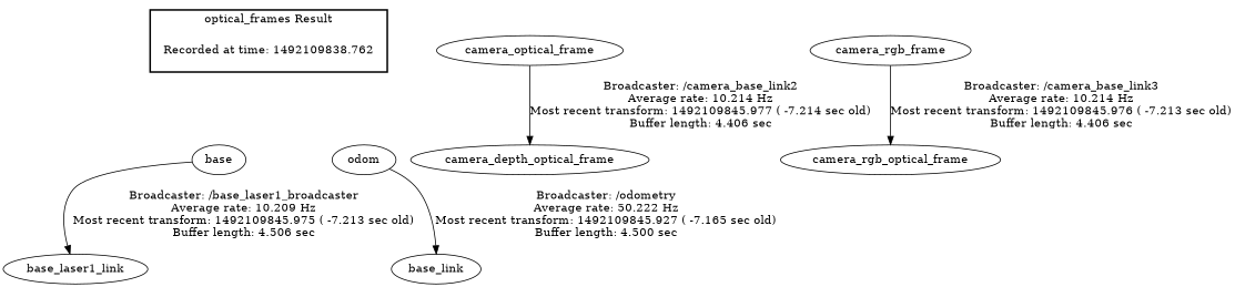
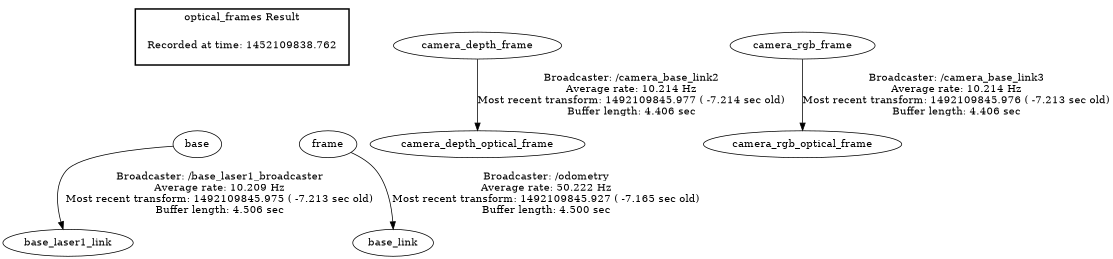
  digraph {
-   "Recorded at time: 1492109838.762" [shape=plaintext]
+   "Recorded at time: 1492109838.762" [shape=plaintext label="Recorded at time: 1452109838.762"]
    base
-   odom
+   odom [label=frame]
    base_laser1_link
-   camera_depth_frame [label=camera_optical_frame]
+   camera_depth_frame
    camera_depth_optical_frame
    camera_rgb_frame
    camera_rgb_optical_frame
    base_link
    subgraph cluster_1 {
      color=black
      label="optical_frames Result"
      style=bold
      "Recorded at time: 1492109838.762"
    }
    "Recorded at time: 1492109838.762" -> base [style=invis]
    "Recorded at time: 1492109838.762" -> odom [style=invis]
    base -> base_laser1_link [label="Broadcaster: /base_laser1_broadcaster\nAverage rate: 10.209 Hz\nMost recent transform: 1492109845.975 ( -7.213 sec old)\nBuffer length: 4.506 sec\n"]
    odom -> base_link [label="Broadcaster: /odometry\nAverage rate: 50.222 Hz\nMost recent transform: 1492109845.927 ( -7.165 sec old)\nBuffer length: 4.500 sec\n"]
    camera_depth_frame -> camera_depth_optical_frame [label="Broadcaster: /camera_base_link2\nAverage rate: 10.214 Hz\nMost recent transform: 1492109845.977 ( -7.214 sec old)\nBuffer length: 4.406 sec\n"]
    camera_rgb_frame -> camera_rgb_optical_frame [label="Broadcaster: /camera_base_link3\nAverage rate: 10.214 Hz\nMost recent transform: 1492109845.976 ( -7.213 sec old)\nBuffer length: 4.406 sec\n"]
  }
